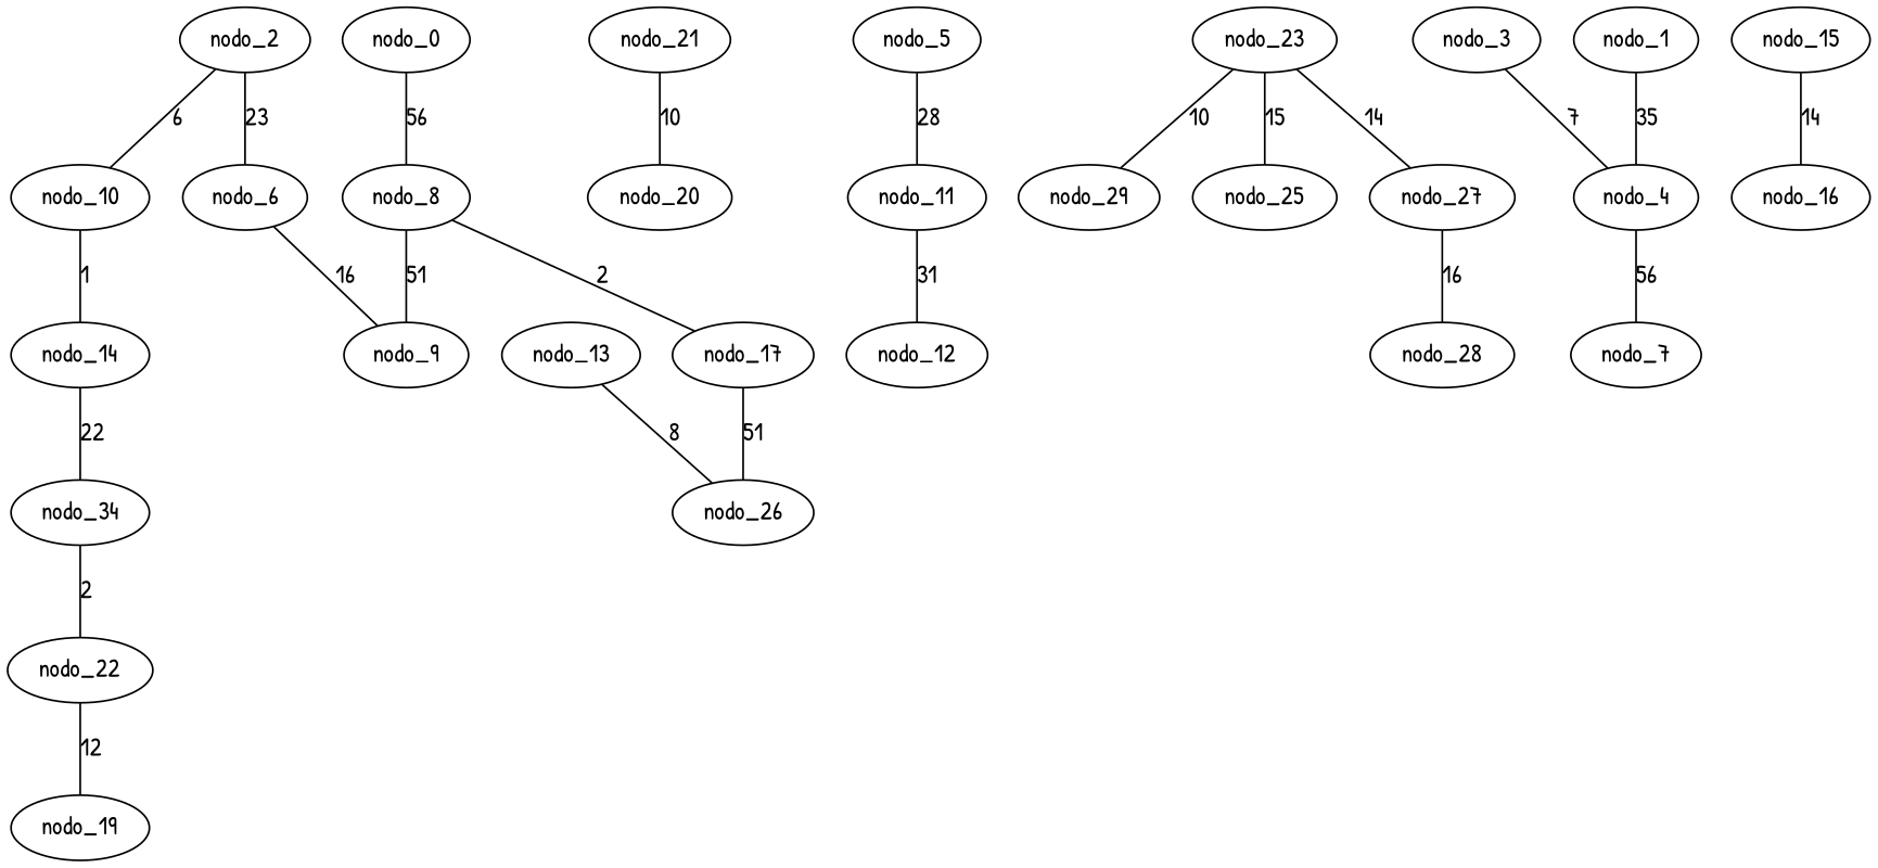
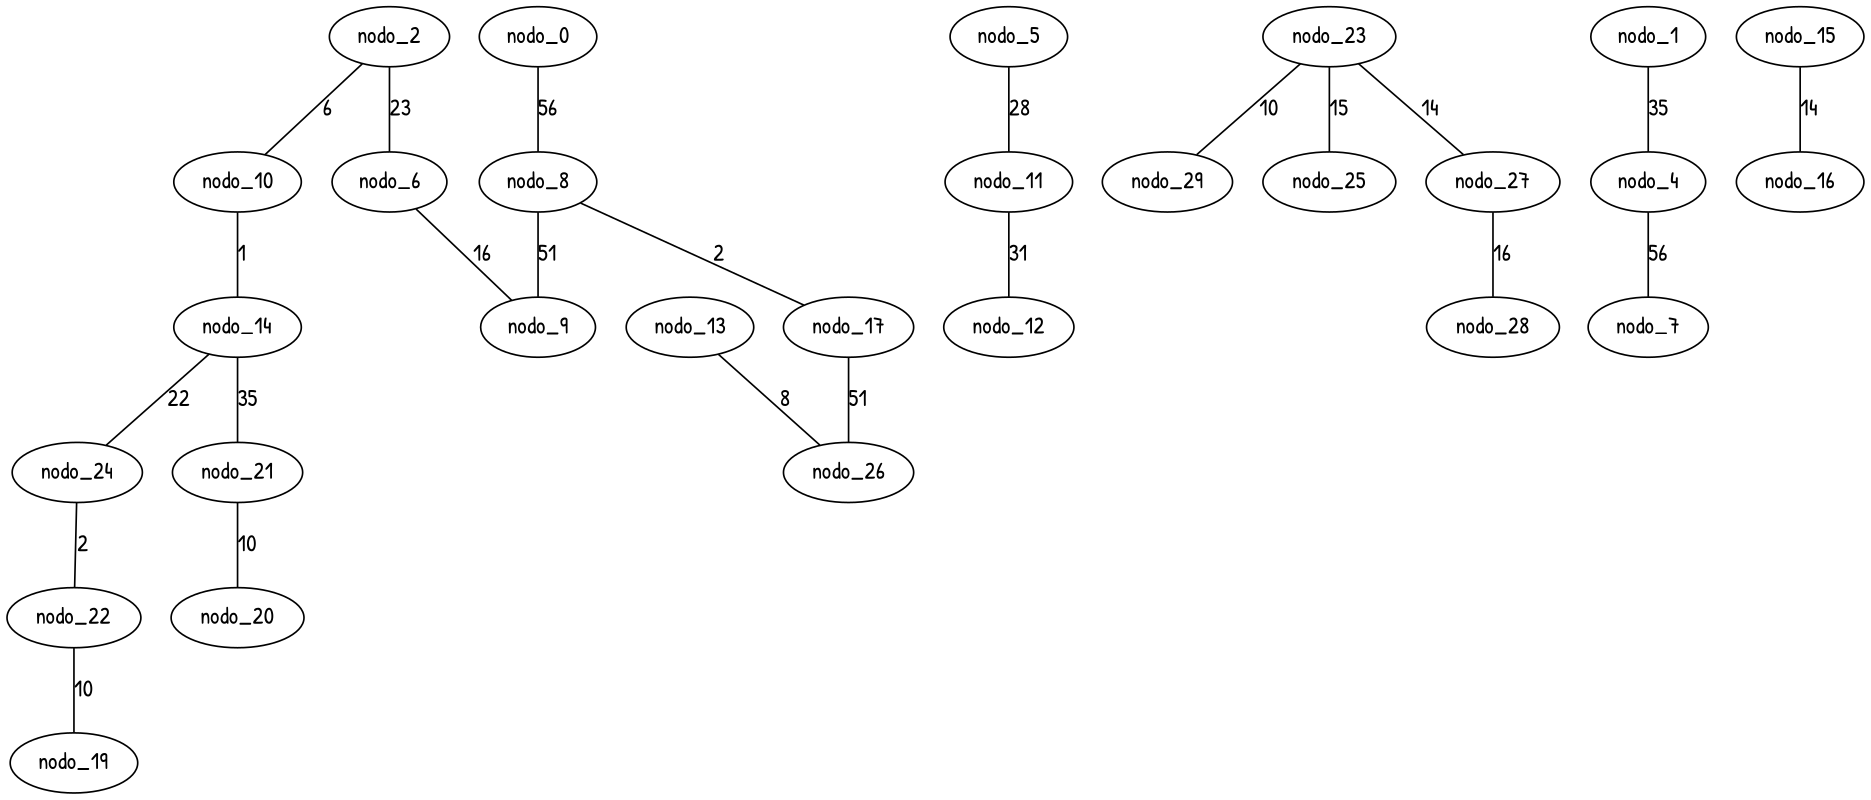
  graph {
    fontname="Patrick Hand"
    node [fontname="Patrick Hand"]
    edge [fontname="Patrick Hand" weight=2]
-   nodo_24 [label=nodo_34]
+   nodo_24
    nodo_22
    nodo_19
    nodo_13
    nodo_26
    nodo_10
    nodo_14
    nodo_21
    nodo_20
    nodo_5
    nodo_11
    nodo_23
    nodo_29
    nodo_25
    nodo_27
    nodo_12
    nodo_28
    nodo_2
    nodo_6
-   nodo_3
    nodo_4
    nodo_9
    nodo_1
    nodo_7
    nodo_0
    nodo_8
    nodo_17
    nodo_15
    nodo_16
    nodo_24 -- nodo_22 [label=2]
-   nodo_22 -- nodo_19 [label=12 weight=10]
+   nodo_22 -- nodo_19 [label=10 weight=10]
    nodo_13 -- nodo_26 [label=8 weight=8]
    nodo_10 -- nodo_14 [label=1 weight=1]
    nodo_14 -- nodo_24 [label=22 weight=22]
+   nodo_14 -- nodo_21 [label=35 weight=35]
    nodo_21 -- nodo_20 [label=10 weight=39]
    nodo_5 -- nodo_11 [label=28 weight=29]
    nodo_11 -- nodo_12 [label=31 weight=31]
    nodo_23 -- nodo_29 [label=10 weight=10]
    nodo_23 -- nodo_25 [label=15 weight=15]
    nodo_23 -- nodo_27 [label=14 weight=14]
    nodo_27 -- nodo_28 [label=16 weight=16]
    nodo_2 -- nodo_10 [label=6 weight=6]
    nodo_2 -- nodo_6 [label=23 weight=23]
    nodo_6 -- nodo_9 [label=16 weight=16]
-   nodo_3 -- nodo_4 [label=7 weight=7]
    nodo_4 -- nodo_7 [label=56 weight=31]
    nodo_1 -- nodo_4 [label=35 weight=35]
    nodo_0 -- nodo_8 [label=56 weight=56]
    nodo_8 -- nodo_9 [label=51 weight=30]
    nodo_8 -- nodo_17 [label=2]
    nodo_17 -- nodo_26 [label=51 weight=51]
    nodo_15 -- nodo_16 [label=14 weight=14]
  }
